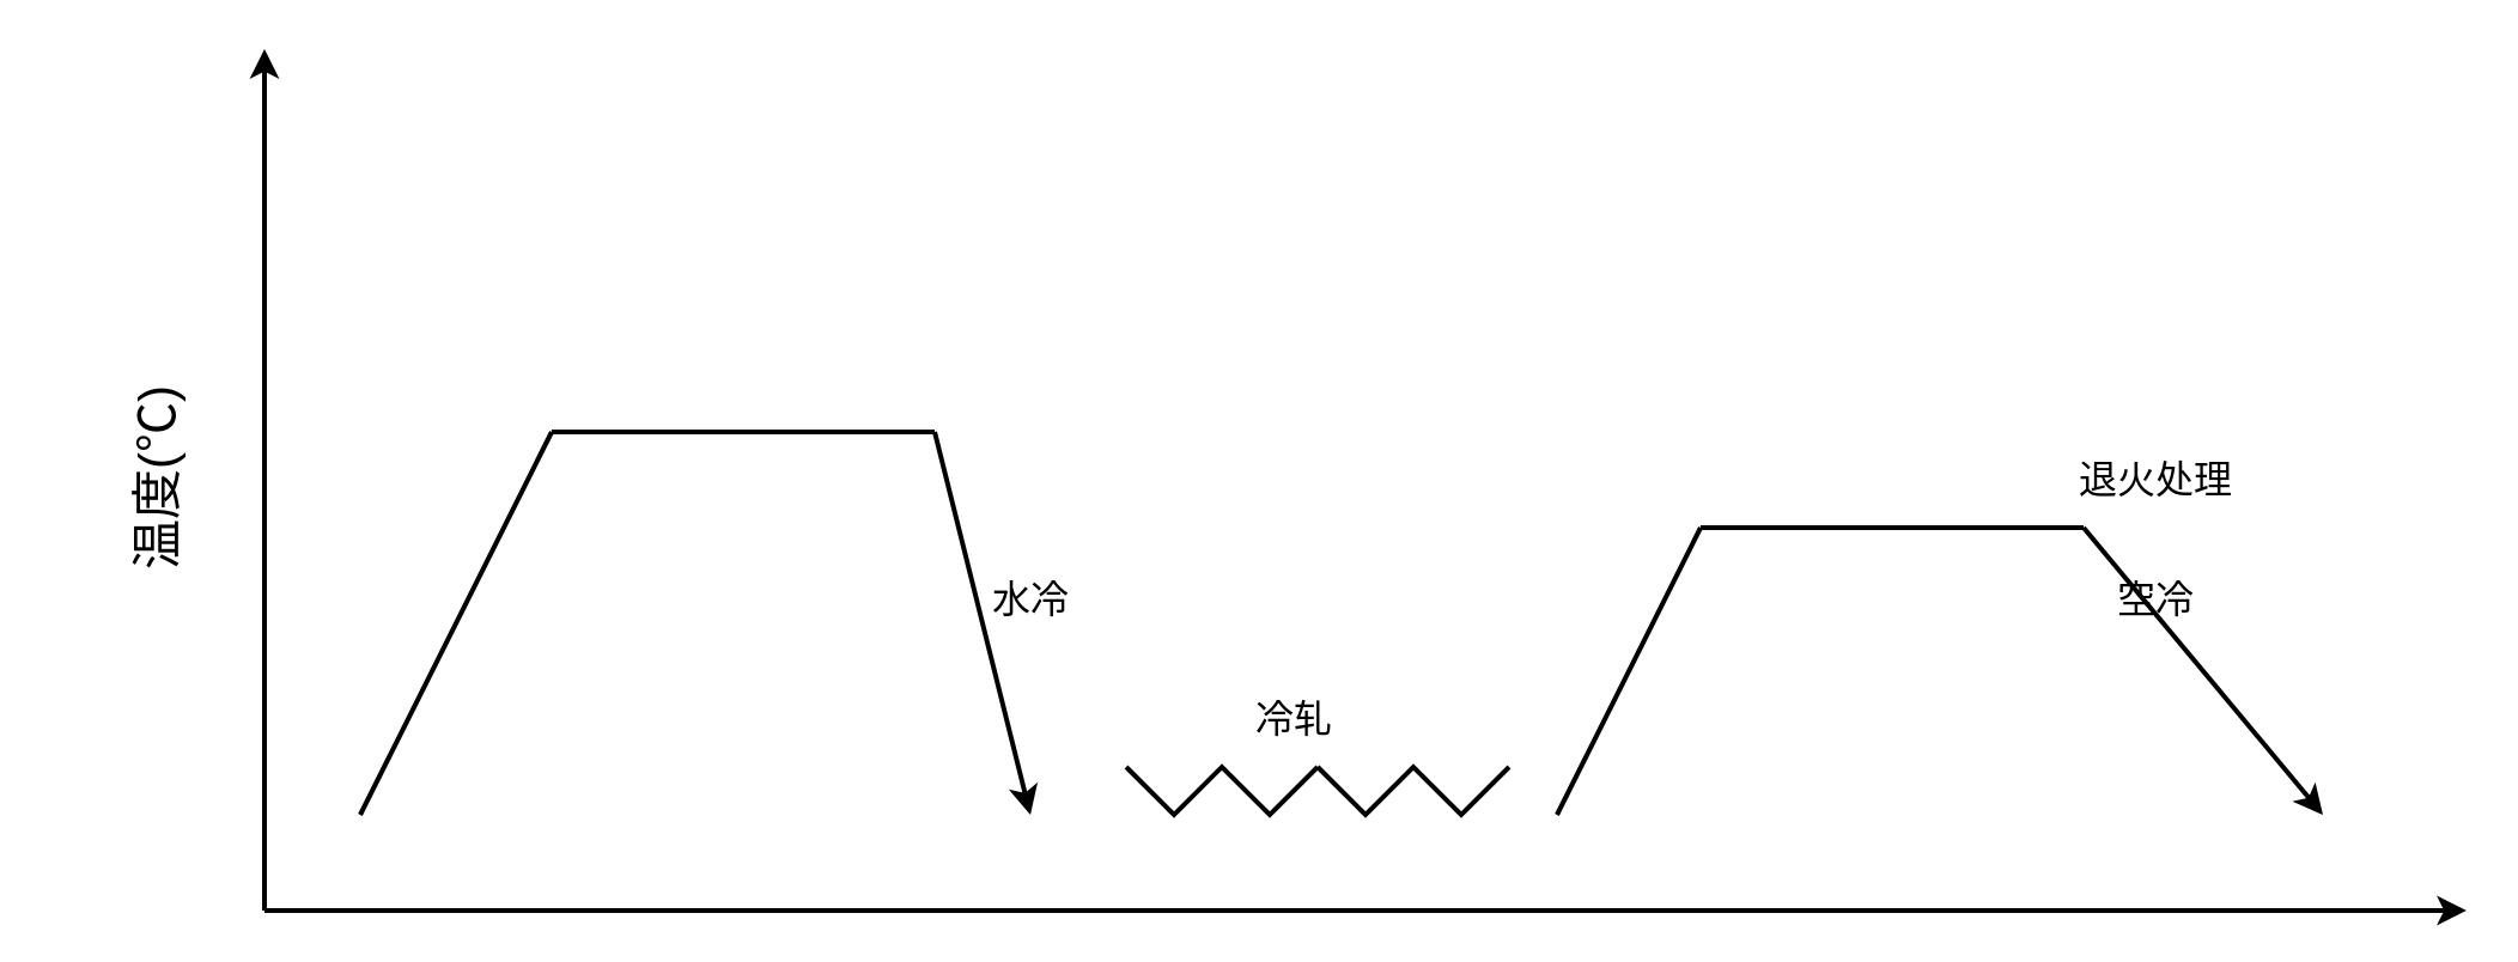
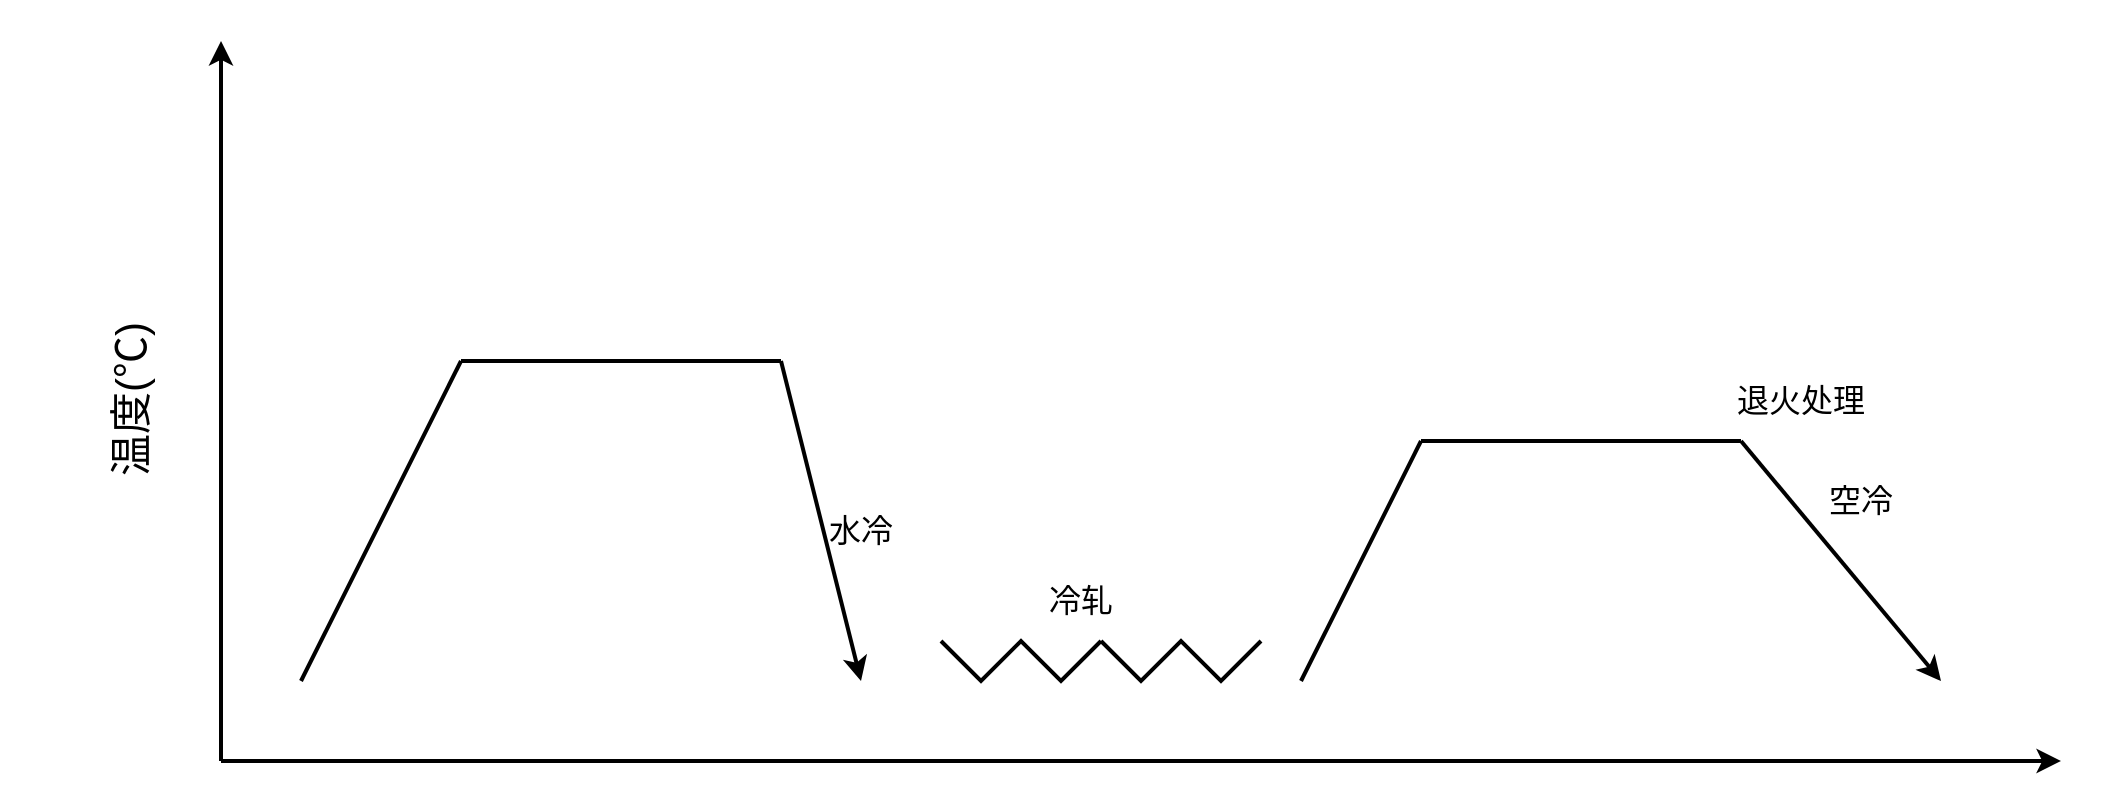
  <mxCell id="0" />
  <mxCell id="1" parent="0" />
  <mxCell id="2" value="" style="endArrow=classic;html=1;rounded=0;strokeWidth=2;" edge="1" parent="1"><mxGeometry width="50" height="50" relative="1" as="geometry"><mxPoint x="110" y="380" as="sourcePoint" /><mxPoint x="110" y="20" as="targetPoint" /></mxGeometry></mxCell>
  <mxCell id="3" value="" style="endArrow=classic;html=1;rounded=0;strokeWidth=2;" edge="1" parent="1"><mxGeometry width="50" height="50" relative="1" as="geometry"><mxPoint x="110" y="380" as="sourcePoint" /><mxPoint x="1030" y="380" as="targetPoint" /></mxGeometry></mxCell>
  <mxCell id="4" value="" style="endArrow=none;html=1;rounded=0;strokeWidth=2;" edge="1" parent="1"><mxGeometry width="50" height="50" relative="1" as="geometry"><mxPoint x="150" y="340" as="sourcePoint" /><mxPoint x="230" y="180" as="targetPoint" /></mxGeometry></mxCell>
  <mxCell id="5" value="" style="endArrow=none;html=1;rounded=0;strokeWidth=2;" edge="1" parent="1"><mxGeometry width="50" height="50" relative="1" as="geometry"><mxPoint x="230" y="180" as="sourcePoint" /><mxPoint x="390" y="180" as="targetPoint" /></mxGeometry></mxCell>
  <mxCell id="6" value="&lt;font style=&quot;font-size: 21px&quot;&gt;温度(℃)&lt;/font&gt;" style="text;html=1;align=center;verticalAlign=middle;resizable=0;points=[];autosize=1;strokeColor=none;fillColor=none;rotation=-90;" vertex="1" parent="1"><mxGeometry x="20" y="190" width="90" height="20" as="geometry" /></mxCell>
- <mxCell id="7" value="水冷" style="text;html=1;align=center;verticalAlign=middle;resizable=0;points=[];autosize=1;strokeColor=none;fillColor=none;fontSize=16;" vertex="1" parent="1"><mxGeometry x="405" y="240" width="50" height="20" as="geometry" /></mxCell>
+ <mxCell id="7" value="水冷" style="text;html=1;align=center;verticalAlign=middle;resizable=0;points=[];autosize=1;strokeColor=none;fillColor=none;fontSize=16;" vertex="1" parent="1"><mxGeometry x="405" y="255" width="50" height="20" as="geometry" /></mxCell>
  <mxCell id="8" value="" style="endArrow=none;html=1;rounded=0;fontSize=16;strokeWidth=2;endSize=6;" edge="1" parent="1"><mxGeometry width="50" height="50" relative="1" as="geometry"><mxPoint x="470" y="320" as="sourcePoint" /><mxPoint x="550" y="320" as="targetPoint" /><Array as="points"><mxPoint x="490" y="340" /><mxPoint x="510" y="320" /><mxPoint x="530" y="340" /></Array></mxGeometry></mxCell>
  <mxCell id="9" value="" style="endArrow=none;html=1;rounded=0;fontSize=16;strokeWidth=2;endSize=6;" edge="1" parent="1"><mxGeometry width="50" height="50" relative="1" as="geometry"><mxPoint x="550" y="320" as="sourcePoint" /><mxPoint x="630" y="320" as="targetPoint" /><Array as="points"><mxPoint x="570" y="340" /><mxPoint x="590" y="320" /><mxPoint x="610" y="340" /></Array></mxGeometry></mxCell>
  <mxCell id="10" value="冷轧" style="text;html=1;align=center;verticalAlign=middle;resizable=0;points=[];autosize=1;strokeColor=none;fillColor=none;fontSize=16;" vertex="1" parent="1"><mxGeometry x="515" y="290" width="50" height="20" as="geometry" /></mxCell>
  <mxCell id="11" value="" style="endArrow=none;html=1;rounded=0;strokeWidth=2;" edge="1" parent="1"><mxGeometry width="50" height="50" relative="1" as="geometry"><mxPoint x="650" y="340" as="sourcePoint" /><mxPoint x="710" y="220" as="targetPoint" /></mxGeometry></mxCell>
  <mxCell id="12" value="" style="endArrow=none;html=1;rounded=0;strokeWidth=2;" edge="1" parent="1"><mxGeometry width="50" height="50" relative="1" as="geometry"><mxPoint x="710" y="220" as="sourcePoint" /><mxPoint x="870" y="220" as="targetPoint" /></mxGeometry></mxCell>
- <mxCell id="13" value="空冷" style="text;html=1;align=center;verticalAlign=middle;resizable=0;points=[];autosize=1;strokeColor=none;fillColor=none;fontSize=16;" vertex="1" parent="1"><mxGeometry x="875" y="240" width="50" height="20" as="geometry" /></mxCell>
+ <mxCell id="13" value="空冷" style="text;html=1;align=center;verticalAlign=middle;resizable=0;points=[];autosize=1;strokeColor=none;fillColor=none;fontSize=16;" vertex="1" parent="1"><mxGeometry x="905" y="240" width="50" height="20" as="geometry" /></mxCell>
  <mxCell id="14" value="" style="endArrow=classic;html=1;rounded=0;fontSize=16;endSize=6;strokeWidth=2;" edge="1" parent="1"><mxGeometry width="50" height="50" relative="1" as="geometry"><mxPoint x="390" y="180" as="sourcePoint" /><mxPoint x="430" y="340" as="targetPoint" /></mxGeometry></mxCell>
  <mxCell id="15" value="" style="endArrow=classic;html=1;rounded=0;fontSize=16;endSize=6;strokeWidth=2;" edge="1" parent="1"><mxGeometry width="50" height="50" relative="1" as="geometry"><mxPoint x="870" y="220" as="sourcePoint" /><mxPoint x="970" y="340" as="targetPoint" /></mxGeometry></mxCell>
  <mxCell id="16" value="退火处理" style="text;html=1;align=center;verticalAlign=middle;resizable=0;points=[];autosize=1;strokeColor=none;fillColor=none;fontSize=16;" vertex="1" parent="1"><mxGeometry x="860" y="190" width="80" height="20" as="geometry" /></mxCell>
